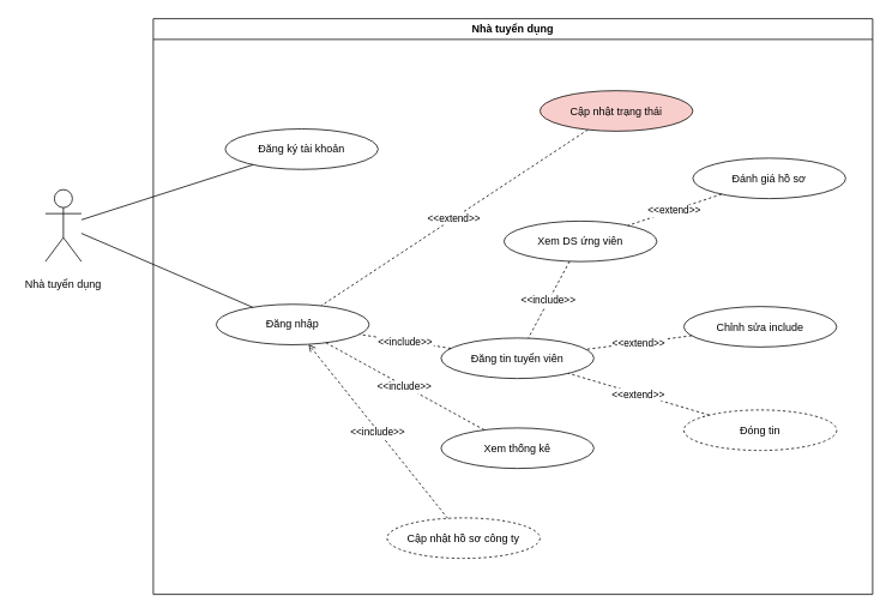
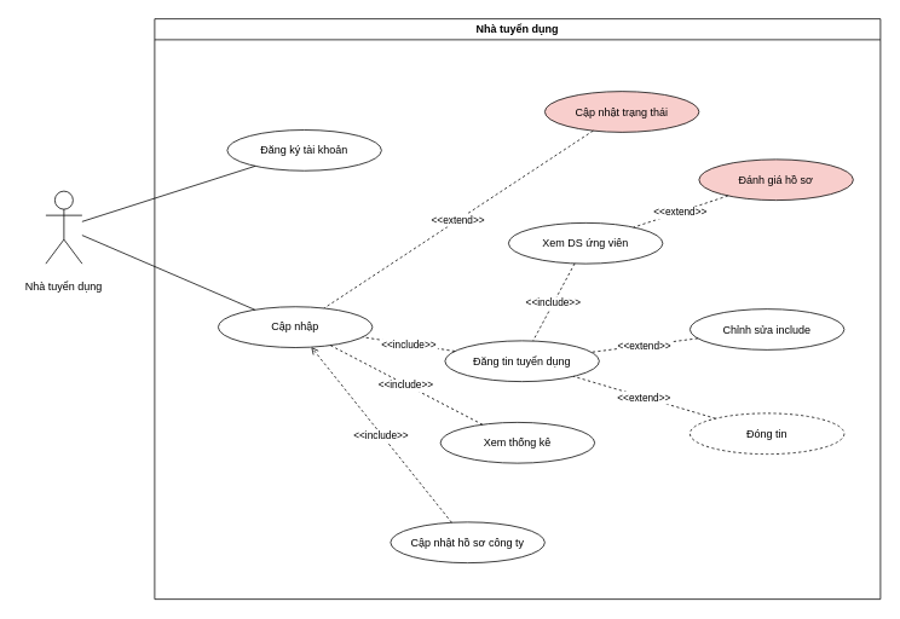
  <mxCell id="0" />
  <mxCell id="1" parent="0" />
  <mxCell id="2" value="Nhà tuyển dụng" style="swimlane;whiteSpace=wrap;html=1;" vertex="1" parent="1"><mxGeometry x="170" y="20" width="800" height="640" as="geometry" /></mxCell>
- <mxCell id="3" value="Đăng nhập" style="ellipse;whiteSpace=wrap;html=1;" vertex="1" parent="2"><mxGeometry x="70" y="317.5" width="170" height="45" as="geometry" /></mxCell>
- <mxCell id="4" value="Cập nhật hồ sơ công ty" style="ellipse;whiteSpace=wrap;html=1;dashed=1;" vertex="1" parent="2"><mxGeometry x="260" y="555" width="170" height="45" as="geometry" /></mxCell>
+ <mxCell id="3" value="Cập nhập" style="ellipse;whiteSpace=wrap;html=1;" vertex="1" parent="2"><mxGeometry x="70" y="317.5" width="170" height="45" as="geometry" /></mxCell>
+ <mxCell id="4" value="Cập nhật hồ sơ công ty" style="ellipse;whiteSpace=wrap;html=1;" vertex="1" parent="2"><mxGeometry x="260" y="555" width="170" height="45" as="geometry" /></mxCell>
  <mxCell id="5" value="&lt;&lt;include&gt;&gt;" style="endArrow=open;dashed=1;" edge="1" parent="2" source="4" target="3"><mxGeometry relative="1" as="geometry" /></mxCell>
- <mxCell id="6" value="Xem thống kê" style="ellipse;whiteSpace=wrap;html=1;" vertex="1" parent="2"><mxGeometry x="320" y="455" width="170" height="45" as="geometry" /></mxCell>
+ <mxCell id="6" value="Xem thống kê" style="ellipse;whiteSpace=wrap;html=1;" vertex="1" parent="2"><mxGeometry x="315" y="445" width="170" height="45" as="geometry" /></mxCell>
  <mxCell id="7" value="&lt;&lt;include&gt;&gt;" style="endArrow=none;dashed=1;" edge="1" parent="2" source="6" target="3"><mxGeometry relative="1" as="geometry" /></mxCell>
  <mxCell id="8" value="Xem DS ứng viên" style="ellipse;whiteSpace=wrap;html=1;" vertex="1" parent="2"><mxGeometry x="390" y="225" width="170" height="45" as="geometry" /></mxCell>
  <mxCell id="9" value="Chỉnh sửa include" style="ellipse;whiteSpace=wrap;html=1;" vertex="1" parent="2"><mxGeometry x="590" y="320" width="170" height="45" as="geometry" /></mxCell>
- <mxCell id="10" value="Đăng tin tuyển viên" style="ellipse;whiteSpace=wrap;html=1;" vertex="1" parent="2"><mxGeometry x="320" y="355" width="170" height="45" as="geometry" /></mxCell>
+ <mxCell id="10" value="Đăng tin tuyển dụng" style="ellipse;whiteSpace=wrap;html=1;" vertex="1" parent="2"><mxGeometry x="320" y="355" width="170" height="45" as="geometry" /></mxCell>
  <mxCell id="11" value="&lt;&lt;include&gt;&gt;" style="endArrow=none;dashed=1;" edge="1" parent="2" source="10" target="3"><mxGeometry relative="1" as="geometry" /></mxCell>
  <mxCell id="12" value="&lt;&lt;extend&gt;&gt;" style="endArrow=none;dashed=1;" edge="1" parent="2" source="9" target="10"><mxGeometry relative="1" as="geometry" /></mxCell>
  <mxCell id="13" value="&lt;&lt;include&gt;&gt;" style="endArrow=none;dashed=1;" edge="1" parent="2" source="8" target="10"><mxGeometry relative="1" as="geometry" /></mxCell>
  <mxCell id="14" value="Đăng ký tài khoản" style="ellipse;whiteSpace=wrap;html=1;" vertex="1" parent="2"><mxGeometry x="80" y="122.5" width="170" height="45" as="geometry" /></mxCell>
  <mxCell id="15" value="Đóng tin" style="ellipse;whiteSpace=wrap;html=1;dashed=1;" vertex="1" parent="2"><mxGeometry x="590" y="435" width="170" height="45" as="geometry" /></mxCell>
  <mxCell id="16" value="&lt;&lt;extend&gt;&gt;" style="endArrow=none;dashed=1;" edge="1" parent="2" source="15" target="10"><mxGeometry relative="1" as="geometry" /></mxCell>
  <mxCell id="17" value="Cập nhật trạng thái" style="ellipse;whiteSpace=wrap;html=1;fillColor=#f8cecc;" vertex="1" parent="2"><mxGeometry x="430" y="80" width="170" height="45" as="geometry" /></mxCell>
  <mxCell id="18" value="&lt;&lt;extend&gt;&gt;" style="endArrow=none;dashed=1;" edge="1" parent="2" source="17" target="3"><mxGeometry relative="1" as="geometry" /></mxCell>
- <mxCell id="19" value="Đánh giá hồ sơ" style="ellipse;whiteSpace=wrap;html=1;" vertex="1" parent="2"><mxGeometry x="600" y="155" width="170" height="45" as="geometry" /></mxCell>
+ <mxCell id="19" value="Đánh giá hồ sơ" style="ellipse;whiteSpace=wrap;html=1;fillColor=#f8cecc;" vertex="1" parent="2"><mxGeometry x="600" y="155" width="170" height="45" as="geometry" /></mxCell>
  <mxCell id="20" value="&lt;&lt;extend&gt;&gt;" style="endArrow=none;dashed=1;" edge="1" parent="2" source="19" target="8"><mxGeometry relative="1" as="geometry" /></mxCell>
  <mxCell id="21" value="" style="shape=umlActor;whiteSpace=wrap;html=1;" vertex="1" parent="1"><mxGeometry x="50" y="210" width="40" height="80" as="geometry" /></mxCell>
  <mxCell id="22" value="" style="endArrow=none;" edge="1" parent="1" source="21" target="14"><mxGeometry relative="1" as="geometry" /></mxCell>
  <mxCell id="23" value="" style="endArrow=none;" edge="1" parent="1" source="21" target="3"><mxGeometry relative="1" as="geometry" /></mxCell>
  <mxCell id="24" value="Nhà tuyển dụng" style="text;html=1;align=center;verticalAlign=middle;whiteSpace=wrap;rounded=0;" vertex="1" parent="1"><mxGeometry x="20" y="300" width="100" height="30" as="geometry" /></mxCell>
